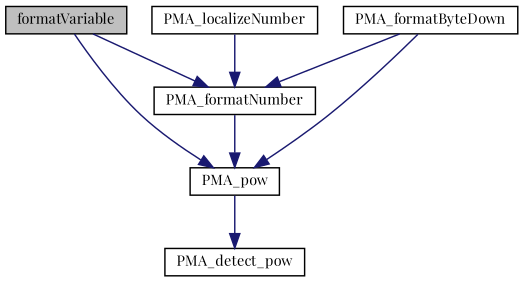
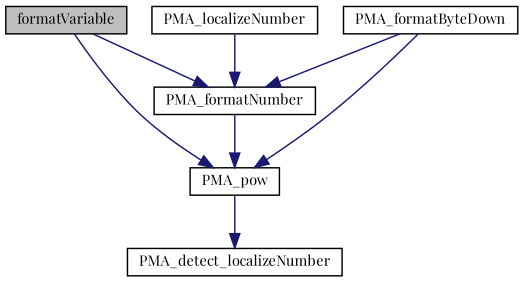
  digraph {
    fontname="Playfair Display"
    rankdir=TB
    node [color=black fillcolor=white fontname="Playfair Display" fontsize=10 shape=record style=filled]
    edge [color=midnightblue fontname="Playfair Display" fontsize=10 labelfontname=Helvetica labelfontsize=10 style=solid]
    n1 [fillcolor=grey75 fontcolor=black height=0.2 label=formatVariable width=0.4]
    n2 [height=0.2 label=PMA_formatNumber width=0.4]
    n3 [height=0.2 label=PMA_pow width=0.4]
    n4 [height=0.2 label=PMA_formatByteDown width=0.4]
-   n5 [height=0.2 label=PMA_detect_pow width=0.4]
+   n5 [height=0.2 label=PMA_detect_localizeNumber width=0.4]
    n6 [height=0.2 label=PMA_localizeNumber width=0.4]
    n1 -> n2
    n1 -> n3
    n2 -> n3
    n3 -> n5
    n4 -> n2
    n4 -> n3
    n6 -> n2
  }
